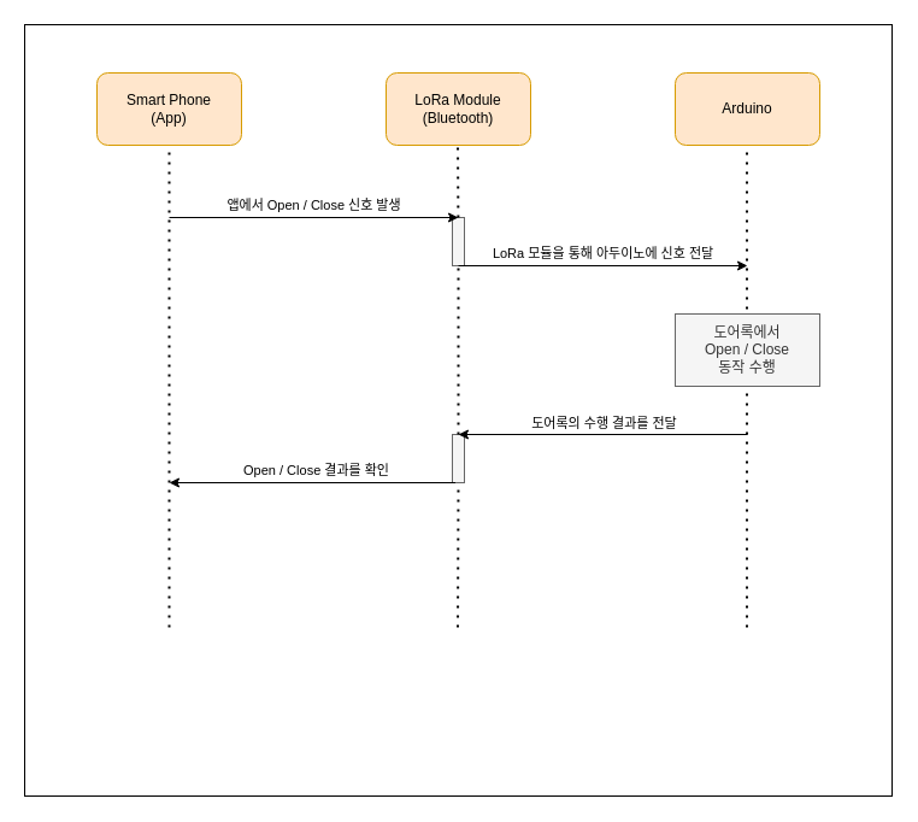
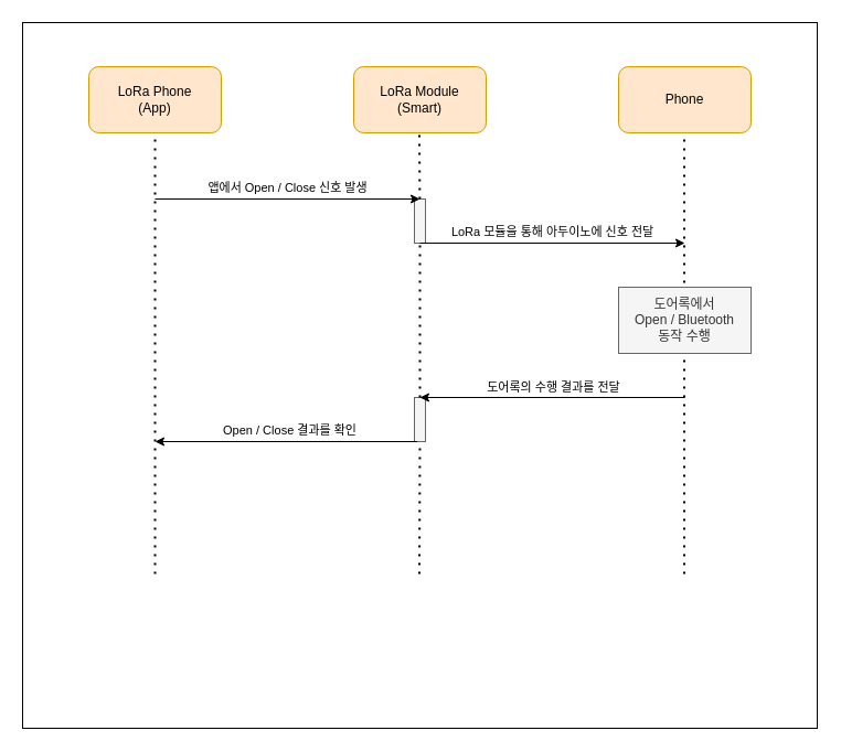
  <mxCell id="0" />
  <mxCell id="1" parent="0" />
  <mxCell id="2" value="" style="rounded=0;whiteSpace=wrap;html=1;" vertex="1" parent="1"><mxGeometry x="20" y="20" width="720" height="640" as="geometry" /></mxCell>
  <mxCell id="3" value="" style="rounded=0;whiteSpace=wrap;html=1;fillColor=#f5f5f5;fontColor=#333333;strokeColor=#666666;" vertex="1" parent="1"><mxGeometry x="375" y="360" width="10" height="40" as="geometry" /></mxCell>
  <mxCell id="4" value="" style="rounded=0;whiteSpace=wrap;html=1;fillColor=#f5f5f5;fontColor=#333333;strokeColor=#666666;" vertex="1" parent="1"><mxGeometry x="375" y="180" width="10" height="40" as="geometry" /></mxCell>
- <mxCell id="5" value="Smart Phone&lt;br&gt;(App)" style="rounded=1;whiteSpace=wrap;html=1;fillColor=#ffe6cc;strokeColor=#d79b00;" vertex="1" parent="1"><mxGeometry x="80" y="60" width="120" height="60" as="geometry" /></mxCell>
- <mxCell id="6" value="LoRa Module&lt;br&gt;(Bluetooth)" style="rounded=1;whiteSpace=wrap;html=1;fillColor=#ffe6cc;strokeColor=#d79b00;" vertex="1" parent="1"><mxGeometry x="320" y="60" width="120" height="60" as="geometry" /></mxCell>
- <mxCell id="7" value="Arduino" style="rounded=1;whiteSpace=wrap;html=1;fillColor=#ffe6cc;strokeColor=#d79b00;" vertex="1" parent="1"><mxGeometry x="560" y="60" width="120" height="60" as="geometry" /></mxCell>
+ <mxCell id="5" value="LoRa Phone&lt;br&gt;(App)" style="rounded=1;whiteSpace=wrap;html=1;fillColor=#ffe6cc;strokeColor=#d79b00;" vertex="1" parent="1"><mxGeometry x="80" y="60" width="120" height="60" as="geometry" /></mxCell>
+ <mxCell id="6" value="LoRa Module&lt;br&gt;(Smart)" style="rounded=1;whiteSpace=wrap;html=1;fillColor=#ffe6cc;strokeColor=#d79b00;" vertex="1" parent="1"><mxGeometry x="320" y="60" width="120" height="60" as="geometry" /></mxCell>
+ <mxCell id="7" value="Phone" style="rounded=1;whiteSpace=wrap;html=1;fillColor=#ffe6cc;strokeColor=#d79b00;" vertex="1" parent="1"><mxGeometry x="560" y="60" width="120" height="60" as="geometry" /></mxCell>
  <mxCell id="8" value="" style="endArrow=none;dashed=1;html=1;dashPattern=1 3;strokeWidth=2;rounded=0;entryX=0.5;entryY=1;entryDx=0;entryDy=0;" edge="1" parent="1" target="5"><mxGeometry width="50" height="50" relative="1" as="geometry"><mxPoint x="140" y="520" as="sourcePoint" /><mxPoint x="430" y="260" as="targetPoint" /></mxGeometry></mxCell>
  <mxCell id="9" value="" style="endArrow=none;dashed=1;html=1;dashPattern=1 3;strokeWidth=2;rounded=0;entryX=0.5;entryY=1;entryDx=0;entryDy=0;startArrow=none;" edge="1" parent="1" source="4"><mxGeometry width="50" height="50" relative="1" as="geometry"><mxPoint x="379.5" y="520" as="sourcePoint" /><mxPoint x="379.5" y="120" as="targetPoint" /></mxGeometry></mxCell>
  <mxCell id="10" value="" style="endArrow=none;dashed=1;html=1;dashPattern=1 3;strokeWidth=2;rounded=0;entryX=0.5;entryY=1;entryDx=0;entryDy=0;" edge="1" parent="1"><mxGeometry width="50" height="50" relative="1" as="geometry"><mxPoint x="619.5" y="520" as="sourcePoint" /><mxPoint x="619.5" y="120" as="targetPoint" /></mxGeometry></mxCell>
  <mxCell id="11" value="앱에서 Open / Close 신호 발생" style="endArrow=classic;html=1;rounded=0;" edge="1" parent="1"><mxGeometry y="10" width="50" height="50" relative="1" as="geometry"><mxPoint x="140" y="180" as="sourcePoint" /><mxPoint x="380" y="180" as="targetPoint" /><mxPoint as="offset" /></mxGeometry></mxCell>
  <mxCell id="12" value="LoRa 모듈을 통해 아두이노에 신호 전달" style="endArrow=classic;html=1;rounded=0;" edge="1" parent="1"><mxGeometry y="10" width="50" height="50" relative="1" as="geometry"><mxPoint x="380" y="220" as="sourcePoint" /><mxPoint x="620" y="220" as="targetPoint" /><mxPoint as="offset" /></mxGeometry></mxCell>
  <mxCell id="13" value="" style="endArrow=none;dashed=1;html=1;dashPattern=1 3;strokeWidth=2;rounded=0;entryX=0.5;entryY=1;entryDx=0;entryDy=0;startArrow=none;" edge="1" parent="1" source="3" target="4"><mxGeometry width="50" height="50" relative="1" as="geometry"><mxPoint x="379.5" y="520" as="sourcePoint" /><mxPoint x="379.5" y="120" as="targetPoint" /></mxGeometry></mxCell>
- <mxCell id="14" value="도어록에서&lt;br&gt;Open / Close&lt;br&gt;동작 수행" style="rounded=0;whiteSpace=wrap;html=1;fillColor=#f5f5f5;fontColor=#333333;strokeColor=#666666;" vertex="1" parent="1"><mxGeometry x="560" y="260" width="120" height="60" as="geometry" /></mxCell>
+ <mxCell id="14" value="도어록에서&lt;br&gt;Open / Bluetooth&lt;br&gt;동작 수행" style="rounded=0;whiteSpace=wrap;html=1;fillColor=#f5f5f5;fontColor=#333333;strokeColor=#666666;" vertex="1" parent="1"><mxGeometry x="560" y="260" width="120" height="60" as="geometry" /></mxCell>
  <mxCell id="15" value="" style="endArrow=classic;html=1;rounded=0;" edge="1" parent="1"><mxGeometry width="50" height="50" relative="1" as="geometry"><mxPoint x="620" y="360" as="sourcePoint" /><mxPoint x="380" y="360" as="targetPoint" /></mxGeometry></mxCell>
  <mxCell id="16" value="도어록의 수행 결과를 전달" style="edgeLabel;html=1;align=center;verticalAlign=middle;resizable=0;points=[];" vertex="1" connectable="0" parent="15"><mxGeometry x="-0.163" y="-1" relative="1" as="geometry"><mxPoint x="-20" y="-9" as="offset" /></mxGeometry></mxCell>
  <mxCell id="17" value="" style="endArrow=none;dashed=1;html=1;dashPattern=1 3;strokeWidth=2;rounded=0;entryX=0.5;entryY=1;entryDx=0;entryDy=0;" edge="1" parent="1" target="3"><mxGeometry width="50" height="50" relative="1" as="geometry"><mxPoint x="379.5" y="520" as="sourcePoint" /><mxPoint x="380" y="220" as="targetPoint" /></mxGeometry></mxCell>
  <mxCell id="18" value="Open / Close 결과를 확인" style="endArrow=classic;html=1;rounded=0;exitX=0.25;exitY=1;exitDx=0;exitDy=0;" edge="1" parent="1" source="3"><mxGeometry x="-0.011" y="-10" width="50" height="50" relative="1" as="geometry"><mxPoint x="380" y="310" as="sourcePoint" /><mxPoint x="140" y="400" as="targetPoint" /><mxPoint x="1" as="offset" /></mxGeometry></mxCell>
